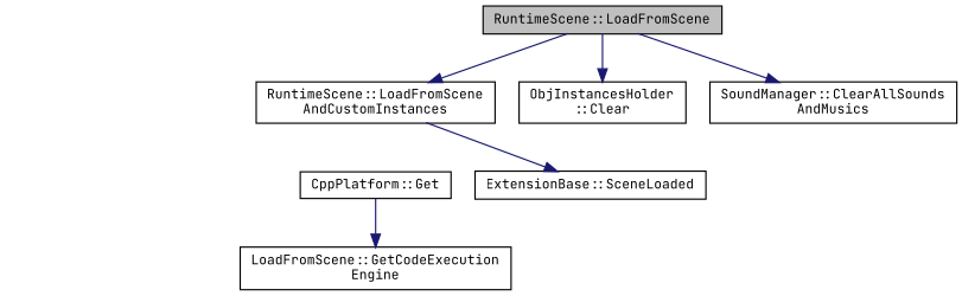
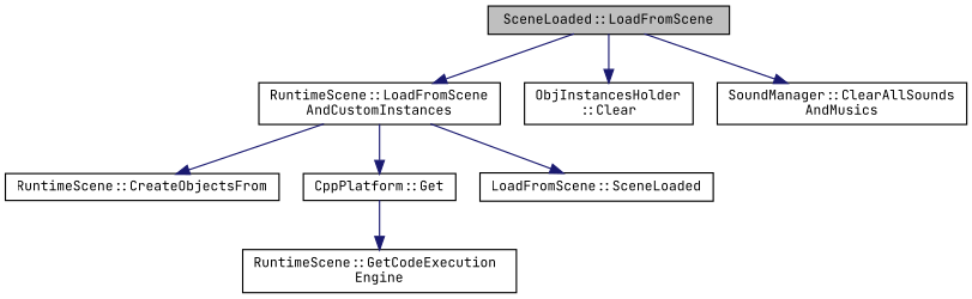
  digraph {
    fontname="JetBrains Mono"
    rankdir=TB
    node [color=black fillcolor=white fontname="JetBrains Mono" fontsize=10 shape=record style=filled]
    edge [color=midnightblue fontname="JetBrains Mono" fontsize=10 labelfontname=Helvetica labelfontsize=10 style=solid]
-   n1 [fillcolor=grey75 fontcolor=black height=0.2 label="RuntimeScene::LoadFromScene" width=0.4]
+   n1 [fillcolor=grey75 fontcolor=black height=0.2 label="SceneLoaded::LoadFromScene" width=0.4]
    n2 [height=0.2 label="RuntimeScene::LoadFromScene\lAndCustomInstances" width=0.4]
    n3 [height=0.2 label="ObjInstancesHolder\l::Clear" width=0.4]
    n4 [height=0.2 label="SoundManager::ClearAllSounds\lAndMusics" width=0.4]
+   n5 [height=0.2 label="RuntimeScene::CreateObjectsFrom" width=0.4]
    n6 [height=0.2 label="CppPlatform::Get" width=0.4]
-   n7 [height=0.2 label="ExtensionBase::SceneLoaded" width=0.4]
-   n8 [height=0.2 label="LoadFromScene::GetCodeExecution\lEngine" width=0.4]
+   n7 [height=0.2 label="LoadFromScene::SceneLoaded" width=0.4]
+   n8 [height=0.2 label="RuntimeScene::GetCodeExecution\lEngine" width=0.4]
    n1 -> n2
    n1 -> n3
    n1 -> n4
+   n2 -> n5
+   n2 -> n6
    n2 -> n7
    n6 -> n8
  }
